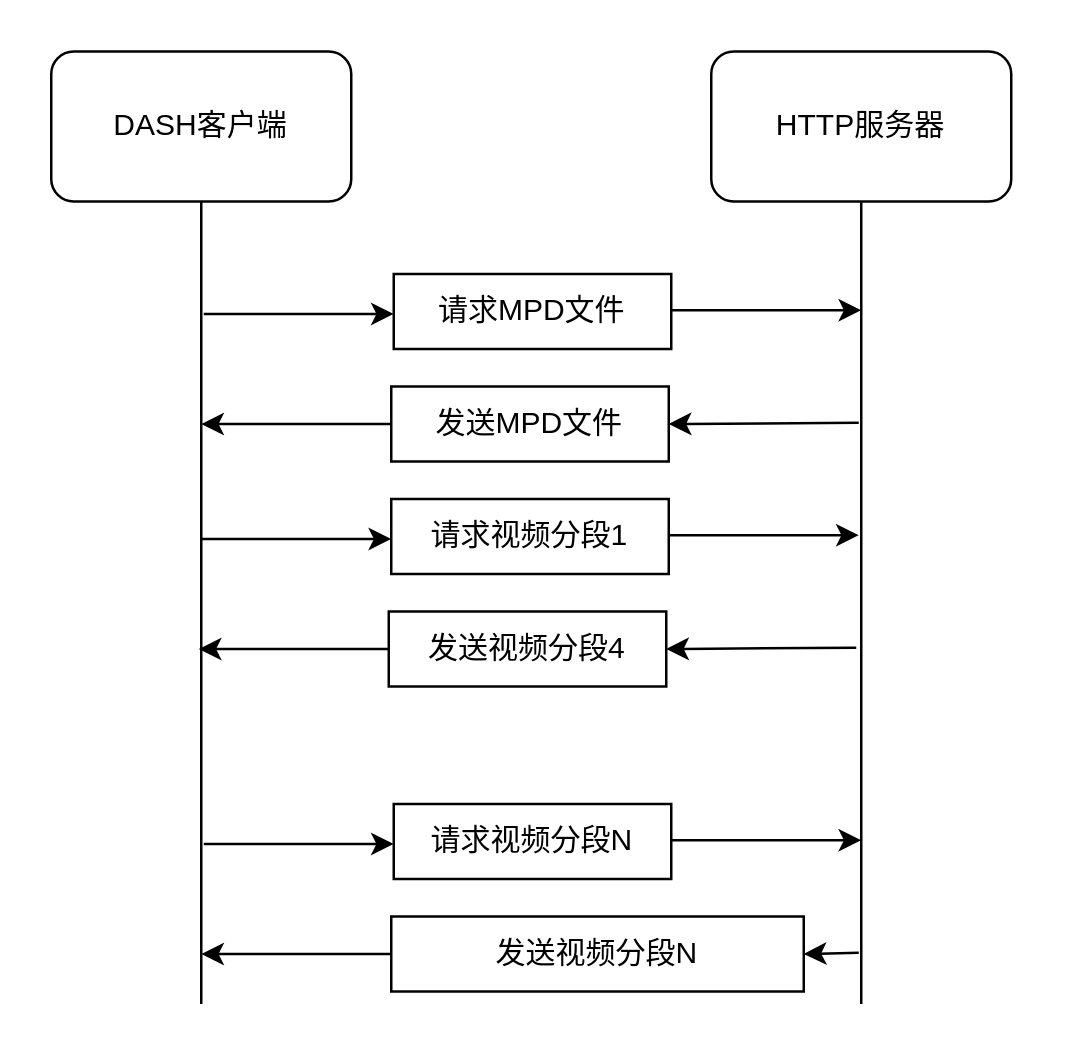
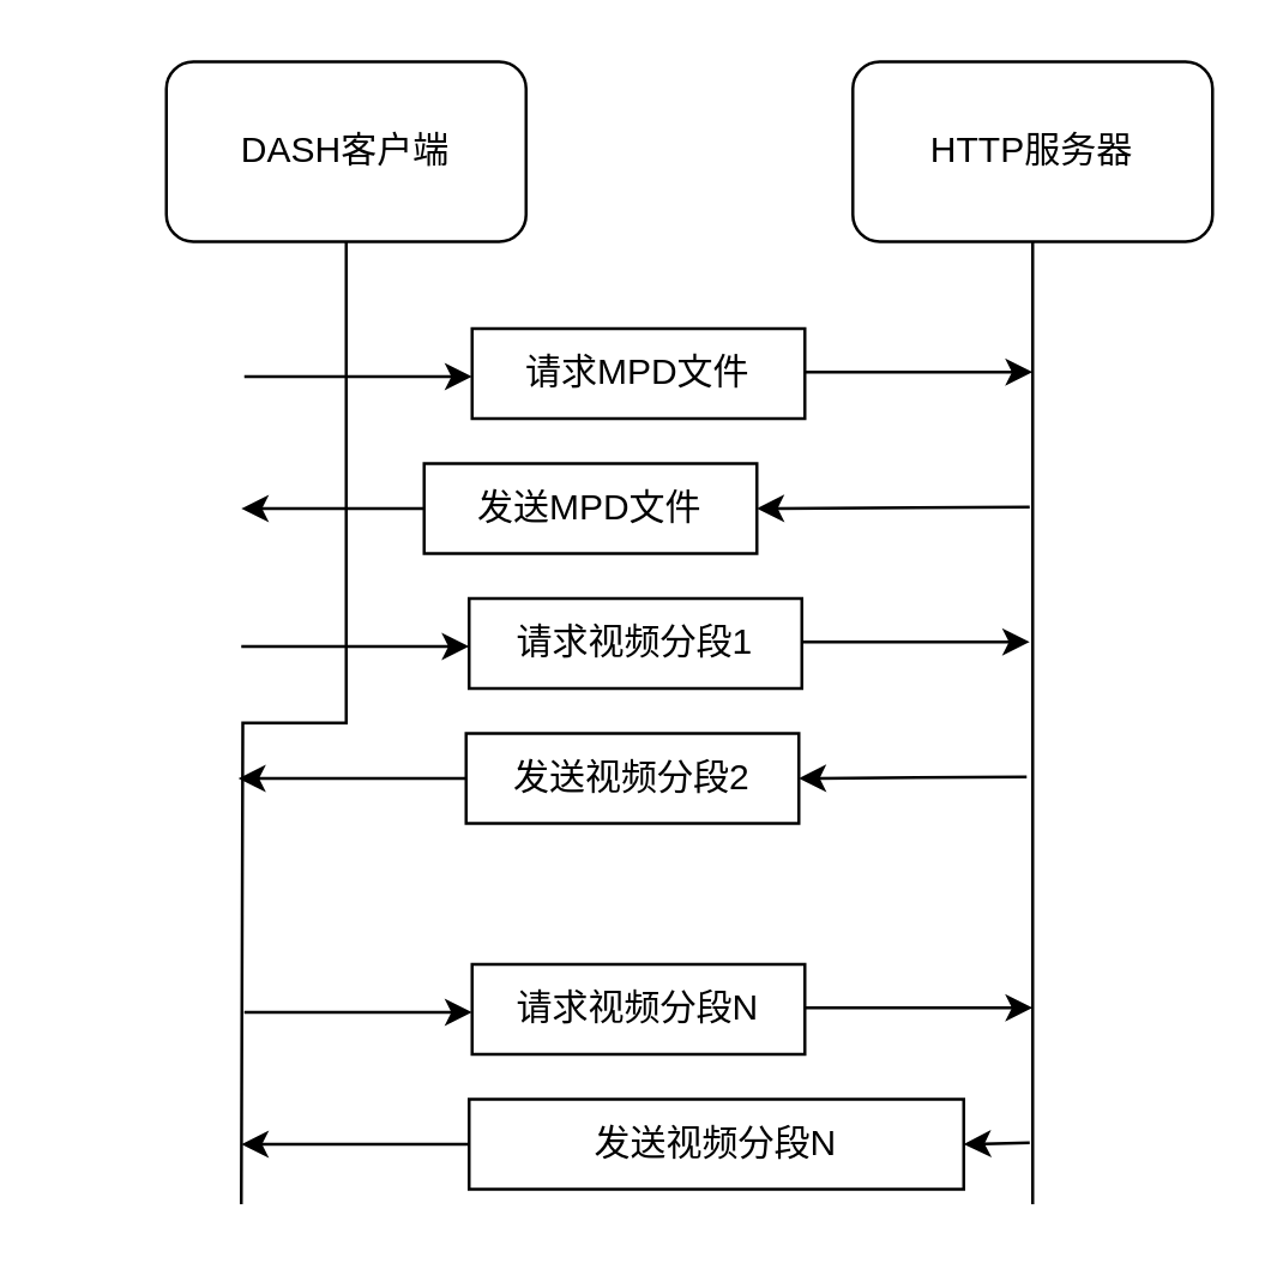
  <mxCell id="0" />
  <mxCell id="1" parent="0" />
  <mxCell id="2" style="edgeStyle=orthogonalEdgeStyle;rounded=0;orthogonalLoop=1;jettySize=auto;html=1;endArrow=none;endFill=0;" edge="1" parent="1" source="3"><mxGeometry relative="1" as="geometry"><mxPoint x="80" y="401" as="targetPoint" /></mxGeometry></mxCell>
- <mxCell id="3" value="DASH客户端" style="rounded=1;whiteSpace=wrap;html=1;" vertex="1" parent="1"><mxGeometry x="20" y="20" width="120" height="60" as="geometry" /></mxCell>
+ <mxCell id="3" value="DASH客户端" style="rounded=1;whiteSpace=wrap;html=1;" vertex="1" parent="1"><mxGeometry x="55" y="20" width="120" height="60" as="geometry" /></mxCell>
  <mxCell id="4" style="edgeStyle=orthogonalEdgeStyle;rounded=0;orthogonalLoop=1;jettySize=auto;html=1;endArrow=none;endFill=0;" edge="1" parent="1" source="5"><mxGeometry relative="1" as="geometry"><mxPoint x="344" y="401" as="targetPoint" /></mxGeometry></mxCell>
  <mxCell id="5" value="HTTP服务器" style="rounded=1;whiteSpace=wrap;html=1;" vertex="1" parent="1"><mxGeometry x="284" y="20" width="120" height="60" as="geometry" /></mxCell>
  <mxCell id="6" value="" style="endArrow=classic;html=1;rounded=0;" edge="1" parent="1"><mxGeometry width="50" height="50" relative="1" as="geometry"><mxPoint x="81" y="125" as="sourcePoint" /><mxPoint x="157" y="125" as="targetPoint" /></mxGeometry></mxCell>
  <mxCell id="7" value="请求MPD文件" style="rounded=0;whiteSpace=wrap;html=1;" vertex="1" parent="1"><mxGeometry x="157" y="109" width="111" height="30" as="geometry" /></mxCell>
  <mxCell id="8" value="" style="endArrow=classic;html=1;rounded=0;" edge="1" parent="1"><mxGeometry width="50" height="50" relative="1" as="geometry"><mxPoint x="268" y="123.5" as="sourcePoint" /><mxPoint x="344" y="123.5" as="targetPoint" /></mxGeometry></mxCell>
  <mxCell id="9" value="" style="endArrow=none;html=1;rounded=0;entryX=0;entryY=0.5;entryDx=0;entryDy=0;endFill=0;startArrow=classic;startFill=1;" edge="1" parent="1" target="10"><mxGeometry width="50" height="50" relative="1" as="geometry"><mxPoint x="80" y="169" as="sourcePoint" /><mxPoint x="156" y="170" as="targetPoint" /></mxGeometry></mxCell>
- <mxCell id="10" value="发送MPD文件" style="rounded=0;whiteSpace=wrap;html=1;" vertex="1" parent="1"><mxGeometry x="156" y="154" width="111" height="30" as="geometry" /></mxCell>
+ <mxCell id="10" value="发送MPD文件" style="rounded=0;whiteSpace=wrap;html=1;" vertex="1" parent="1"><mxGeometry x="141" y="154" width="111" height="30" as="geometry" /></mxCell>
  <mxCell id="11" value="" style="endArrow=none;html=1;rounded=0;endFill=0;startArrow=classic;startFill=1;exitX=1;exitY=0.5;exitDx=0;exitDy=0;" edge="1" parent="1" source="10"><mxGeometry width="50" height="50" relative="1" as="geometry"><mxPoint x="270" y="169" as="sourcePoint" /><mxPoint x="343" y="168.5" as="targetPoint" /></mxGeometry></mxCell>
  <mxCell id="12" value="" style="endArrow=classic;html=1;rounded=0;" edge="1" parent="1"><mxGeometry width="50" height="50" relative="1" as="geometry"><mxPoint x="80" y="215" as="sourcePoint" /><mxPoint x="156" y="215" as="targetPoint" /></mxGeometry></mxCell>
  <mxCell id="13" value="请求视频分段1" style="rounded=0;whiteSpace=wrap;html=1;" vertex="1" parent="1"><mxGeometry x="156" y="199" width="111" height="30" as="geometry" /></mxCell>
  <mxCell id="14" value="" style="endArrow=classic;html=1;rounded=0;" edge="1" parent="1"><mxGeometry width="50" height="50" relative="1" as="geometry"><mxPoint x="267" y="213.5" as="sourcePoint" /><mxPoint x="343" y="213.5" as="targetPoint" /></mxGeometry></mxCell>
  <mxCell id="15" value="" style="endArrow=none;html=1;rounded=0;entryX=0;entryY=0.5;entryDx=0;entryDy=0;endFill=0;startArrow=classic;startFill=1;" edge="1" parent="1" target="16"><mxGeometry width="50" height="50" relative="1" as="geometry"><mxPoint x="79" y="259" as="sourcePoint" /><mxPoint x="155" y="260" as="targetPoint" /></mxGeometry></mxCell>
- <mxCell id="16" value="发送视频分段4" style="rounded=0;whiteSpace=wrap;html=1;" vertex="1" parent="1"><mxGeometry x="155" y="244" width="111" height="30" as="geometry" /></mxCell>
+ <mxCell id="16" value="发送视频分段2" style="rounded=0;whiteSpace=wrap;html=1;" vertex="1" parent="1"><mxGeometry x="155" y="244" width="111" height="30" as="geometry" /></mxCell>
  <mxCell id="17" value="" style="endArrow=none;html=1;rounded=0;endFill=0;startArrow=classic;startFill=1;exitX=1;exitY=0.5;exitDx=0;exitDy=0;" edge="1" parent="1" source="16"><mxGeometry width="50" height="50" relative="1" as="geometry"><mxPoint x="269" y="259" as="sourcePoint" /><mxPoint x="342" y="258.5" as="targetPoint" /></mxGeometry></mxCell>
  <mxCell id="18" value="" style="endArrow=classic;html=1;rounded=0;" edge="1" parent="1"><mxGeometry width="50" height="50" relative="1" as="geometry"><mxPoint x="81" y="337" as="sourcePoint" /><mxPoint x="157" y="337" as="targetPoint" /></mxGeometry></mxCell>
  <mxCell id="19" value="请求视频分段N" style="rounded=0;whiteSpace=wrap;html=1;" vertex="1" parent="1"><mxGeometry x="157" y="321" width="111" height="30" as="geometry" /></mxCell>
  <mxCell id="20" value="" style="endArrow=classic;html=1;rounded=0;" edge="1" parent="1"><mxGeometry width="50" height="50" relative="1" as="geometry"><mxPoint x="268" y="335.5" as="sourcePoint" /><mxPoint x="344" y="335.5" as="targetPoint" /></mxGeometry></mxCell>
  <mxCell id="21" value="" style="endArrow=none;html=1;rounded=0;entryX=0;entryY=0.5;entryDx=0;entryDy=0;endFill=0;startArrow=classic;startFill=1;" edge="1" parent="1" target="22"><mxGeometry width="50" height="50" relative="1" as="geometry"><mxPoint x="80" y="381" as="sourcePoint" /><mxPoint x="156" y="382" as="targetPoint" /></mxGeometry></mxCell>
  <mxCell id="22" value="发送视频分段N" style="rounded=0;whiteSpace=wrap;html=1;" vertex="1" parent="1"><mxGeometry x="156" y="366" width="165" height="30" as="geometry" /></mxCell>
  <mxCell id="23" value="" style="endArrow=none;html=1;rounded=0;endFill=0;startArrow=classic;startFill=1;exitX=1;exitY=0.5;exitDx=0;exitDy=0;" edge="1" parent="1" source="22"><mxGeometry width="50" height="50" relative="1" as="geometry"><mxPoint x="270" y="381" as="sourcePoint" /><mxPoint x="343" y="380.5" as="targetPoint" /></mxGeometry></mxCell>
